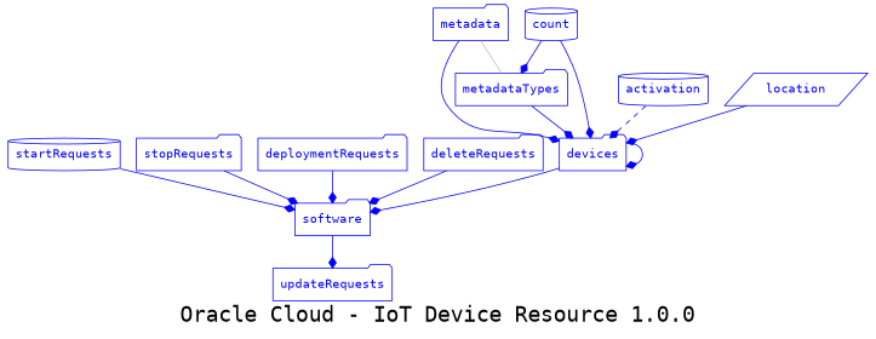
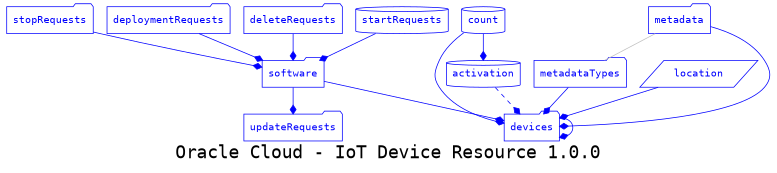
  digraph {
    fontname="DejaVu Sans Mono"
    fontsize=24
    label="Oracle Cloud - IoT Device Resource 1.0.0"
    splines=true
    node [color=blue fontcolor=blue fontname="DejaVu Sans Mono" shape=folder]
    edge [arrowhead=diamond arrowtail=none color=blue fontcolor=blue fontname="DejaVu Sans Mono"]
    devices
    metadata
    metadataTypes
    software
    updateRequests
    startRequests [shape=cylinder]
    stopRequests
    deploymentRequests
    deleteRequests
    activation [shape=cylinder]
    location [shape=parallelogram]
    count [shape=cylinder]
    devices -> devices
    metadata -> devices
    metadata -> metadataTypes [arrowhead=none color=grey fontcolor=grey style=solid]
    metadataTypes -> devices
-   devices -> software
+   software -> devices
    software -> updateRequests
    startRequests -> software
    stopRequests -> software
    deploymentRequests -> software
    deleteRequests -> software
    activation -> devices [style=dashed]
    location -> devices
    count -> devices
-   count -> metadataTypes
+   count -> activation
  }
